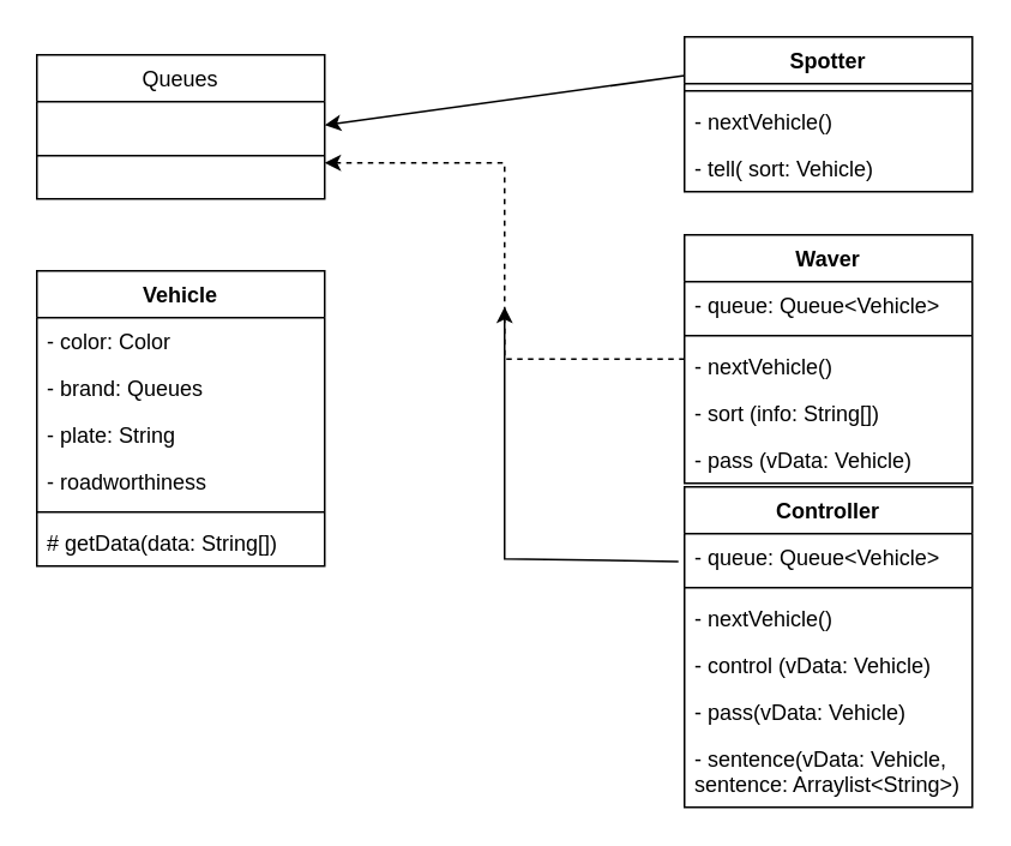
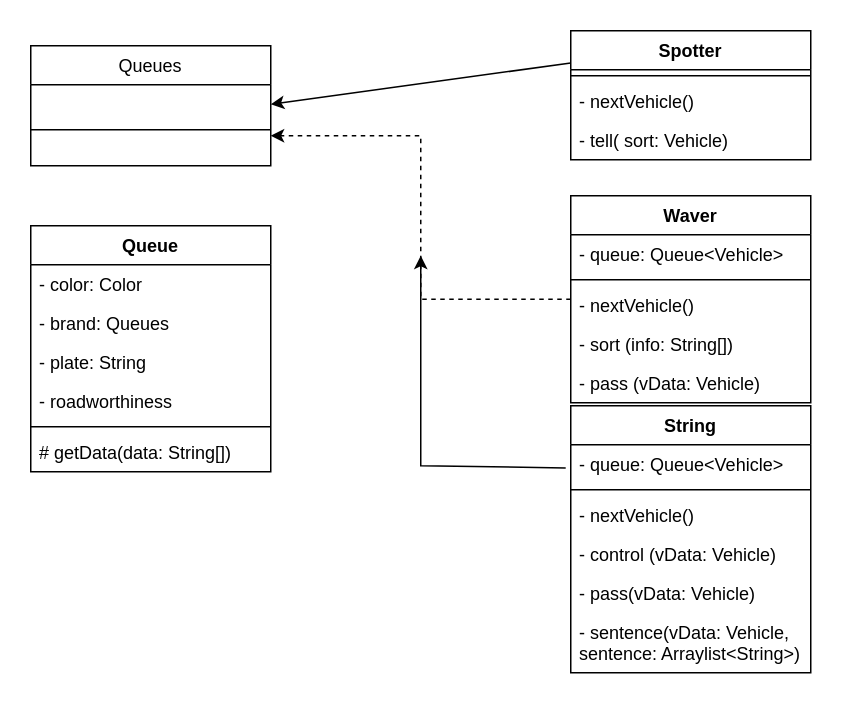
  <mxCell id="0" />
  <mxCell id="1" parent="0" />
  <mxCell id="2" value="Queues" style="swimlane;fontStyle=0;align=center;verticalAlign=top;childLayout=stackLayout;horizontal=1;startSize=26;horizontalStack=0;resizeParent=1;resizeLast=0;collapsible=1;marginBottom=0;rounded=0;shadow=0;strokeWidth=1;" parent="1" vertex="1"><mxGeometry x="20" y="30" width="160" height="80" as="geometry"><mxRectangle x="130" y="380" width="160" height="26" as="alternateBounds" /></mxGeometry></mxCell>
  <mxCell id="3" value=" " style="text;strokeColor=none;fillColor=none;align=left;verticalAlign=top;spacingLeft=4;spacingRight=4;overflow=hidden;rotatable=0;points=[[0,0.5],[1,0.5]];portConstraint=eastwest;" vertex="1" parent="2"><mxGeometry y="26" width="160" height="26" as="geometry" /></mxCell>
  <mxCell id="4" value="" style="line;html=1;strokeWidth=1;align=left;verticalAlign=middle;spacingTop=-1;spacingLeft=3;spacingRight=3;rotatable=0;labelPosition=right;points=[];portConstraint=eastwest;" parent="2" vertex="1"><mxGeometry y="52" width="160" height="8" as="geometry" /></mxCell>
  <mxCell id="5" value="Spotter" style="swimlane;fontStyle=1;align=center;verticalAlign=top;childLayout=stackLayout;horizontal=1;startSize=26;horizontalStack=0;resizeParent=1;resizeParentMax=0;resizeLast=0;collapsible=1;marginBottom=0;" vertex="1" parent="1"><mxGeometry x="380" y="20" width="160" height="86" as="geometry" /></mxCell>
  <mxCell id="6" value="" style="line;strokeWidth=1;fillColor=none;align=left;verticalAlign=middle;spacingTop=-1;spacingLeft=3;spacingRight=3;rotatable=0;labelPosition=right;points=[];portConstraint=eastwest;strokeColor=inherit;" vertex="1" parent="5"><mxGeometry y="26" width="160" height="8" as="geometry" /></mxCell>
  <mxCell id="7" value="- nextVehicle()" style="text;strokeColor=none;fillColor=none;align=left;verticalAlign=top;spacingLeft=4;spacingRight=4;overflow=hidden;rotatable=0;points=[[0,0.5],[1,0.5]];portConstraint=eastwest;" vertex="1" parent="5"><mxGeometry y="34" width="160" height="26" as="geometry" /></mxCell>
  <mxCell id="8" value="- tell( sort: Vehicle)" style="text;strokeColor=none;fillColor=none;align=left;verticalAlign=top;spacingLeft=4;spacingRight=4;overflow=hidden;rotatable=0;points=[[0,0.5],[1,0.5]];portConstraint=eastwest;" vertex="1" parent="5"><mxGeometry y="60" width="160" height="26" as="geometry" /></mxCell>
  <mxCell id="9" style="edgeStyle=orthogonalEdgeStyle;rounded=0;orthogonalLoop=1;jettySize=auto;html=1;exitX=0;exitY=0.5;exitDx=0;exitDy=0;entryX=1;entryY=0.75;entryDx=0;entryDy=0;dashed=1;" edge="1" parent="1" source="10" target="2"><mxGeometry relative="1" as="geometry" /></mxCell>
  <mxCell id="10" value="Waver" style="swimlane;fontStyle=1;align=center;verticalAlign=top;childLayout=stackLayout;horizontal=1;startSize=26;horizontalStack=0;resizeParent=1;resizeParentMax=0;resizeLast=0;collapsible=1;marginBottom=0;" vertex="1" parent="1"><mxGeometry x="380" y="130" width="160" height="138" as="geometry" /></mxCell>
  <mxCell id="11" value="- queue: Queue&lt;Vehicle&gt;" style="text;strokeColor=none;fillColor=none;align=left;verticalAlign=top;spacingLeft=4;spacingRight=4;overflow=hidden;rotatable=0;points=[[0,0.5],[1,0.5]];portConstraint=eastwest;" vertex="1" parent="10"><mxGeometry y="26" width="160" height="26" as="geometry" /></mxCell>
  <mxCell id="12" value="" style="line;strokeWidth=1;fillColor=none;align=left;verticalAlign=middle;spacingTop=-1;spacingLeft=3;spacingRight=3;rotatable=0;labelPosition=right;points=[];portConstraint=eastwest;strokeColor=inherit;" vertex="1" parent="10"><mxGeometry y="52" width="160" height="8" as="geometry" /></mxCell>
  <mxCell id="13" value="- nextVehicle()" style="text;strokeColor=none;fillColor=none;align=left;verticalAlign=top;spacingLeft=4;spacingRight=4;overflow=hidden;rotatable=0;points=[[0,0.5],[1,0.5]];portConstraint=eastwest;" vertex="1" parent="10"><mxGeometry y="60" width="160" height="26" as="geometry" /></mxCell>
  <mxCell id="14" value="- sort (info: String[])" style="text;strokeColor=none;fillColor=none;align=left;verticalAlign=top;spacingLeft=4;spacingRight=4;overflow=hidden;rotatable=0;points=[[0,0.5],[1,0.5]];portConstraint=eastwest;" vertex="1" parent="10"><mxGeometry y="86" width="160" height="26" as="geometry" /></mxCell>
  <mxCell id="15" value="- pass (vData: Vehicle)" style="text;strokeColor=none;fillColor=none;align=left;verticalAlign=top;spacingLeft=4;spacingRight=4;overflow=hidden;rotatable=0;points=[[0,0.5],[1,0.5]];portConstraint=eastwest;" vertex="1" parent="10"><mxGeometry y="112" width="160" height="26" as="geometry" /></mxCell>
- <mxCell id="16" value="Controller" style="swimlane;fontStyle=1;align=center;verticalAlign=top;childLayout=stackLayout;horizontal=1;startSize=26;horizontalStack=0;resizeParent=1;resizeParentMax=0;resizeLast=0;collapsible=1;marginBottom=0;" vertex="1" parent="1"><mxGeometry x="380" y="270" width="160" height="178" as="geometry" /></mxCell>
+ <mxCell id="16" value="String" style="swimlane;fontStyle=1;align=center;verticalAlign=top;childLayout=stackLayout;horizontal=1;startSize=26;horizontalStack=0;resizeParent=1;resizeParentMax=0;resizeLast=0;collapsible=1;marginBottom=0;" vertex="1" parent="1"><mxGeometry x="380" y="270" width="160" height="178" as="geometry" /></mxCell>
  <mxCell id="17" value="- queue: Queue&lt;Vehicle&gt;" style="text;strokeColor=none;fillColor=none;align=left;verticalAlign=top;spacingLeft=4;spacingRight=4;overflow=hidden;rotatable=0;points=[[0,0.5],[1,0.5]];portConstraint=eastwest;" vertex="1" parent="16"><mxGeometry y="26" width="160" height="26" as="geometry" /></mxCell>
  <mxCell id="18" value="" style="line;strokeWidth=1;fillColor=none;align=left;verticalAlign=middle;spacingTop=-1;spacingLeft=3;spacingRight=3;rotatable=0;labelPosition=right;points=[];portConstraint=eastwest;strokeColor=inherit;" vertex="1" parent="16"><mxGeometry y="52" width="160" height="8" as="geometry" /></mxCell>
  <mxCell id="19" value="- nextVehicle()" style="text;strokeColor=none;fillColor=none;align=left;verticalAlign=top;spacingLeft=4;spacingRight=4;overflow=hidden;rotatable=0;points=[[0,0.5],[1,0.5]];portConstraint=eastwest;" vertex="1" parent="16"><mxGeometry y="60" width="160" height="26" as="geometry" /></mxCell>
  <mxCell id="20" value="- control (vData: Vehicle)" style="text;strokeColor=none;fillColor=none;align=left;verticalAlign=top;spacingLeft=4;spacingRight=4;overflow=hidden;rotatable=0;points=[[0,0.5],[1,0.5]];portConstraint=eastwest;" vertex="1" parent="16"><mxGeometry y="86" width="160" height="26" as="geometry" /></mxCell>
  <mxCell id="21" value="- pass(vData: Vehicle)" style="text;strokeColor=none;fillColor=none;align=left;verticalAlign=top;spacingLeft=4;spacingRight=4;overflow=hidden;rotatable=0;points=[[0,0.5],[1,0.5]];portConstraint=eastwest;" vertex="1" parent="16"><mxGeometry y="112" width="160" height="26" as="geometry" /></mxCell>
  <mxCell id="22" value="- sentence(vData: Vehicle, &#10;sentence: Arraylist&lt;String&gt;)" style="text;strokeColor=none;fillColor=none;align=left;verticalAlign=top;spacingLeft=4;spacingRight=4;overflow=hidden;rotatable=0;points=[[0,0.5],[1,0.5]];portConstraint=eastwest;" vertex="1" parent="16"><mxGeometry y="138" width="160" height="40" as="geometry" /></mxCell>
- <mxCell id="23" value="Vehicle" style="swimlane;fontStyle=1;align=center;verticalAlign=top;childLayout=stackLayout;horizontal=1;startSize=26;horizontalStack=0;resizeParent=1;resizeParentMax=0;resizeLast=0;collapsible=1;marginBottom=0;" vertex="1" parent="1"><mxGeometry x="20" y="150" width="160" height="164" as="geometry" /></mxCell>
+ <mxCell id="23" value="Queue" style="swimlane;fontStyle=1;align=center;verticalAlign=top;childLayout=stackLayout;horizontal=1;startSize=26;horizontalStack=0;resizeParent=1;resizeParentMax=0;resizeLast=0;collapsible=1;marginBottom=0;" vertex="1" parent="1"><mxGeometry x="20" y="150" width="160" height="164" as="geometry" /></mxCell>
  <mxCell id="24" value="- color: Color" style="text;strokeColor=none;fillColor=none;align=left;verticalAlign=top;spacingLeft=4;spacingRight=4;overflow=hidden;rotatable=0;points=[[0,0.5],[1,0.5]];portConstraint=eastwest;" vertex="1" parent="23"><mxGeometry y="26" width="160" height="26" as="geometry" /></mxCell>
  <mxCell id="25" value="- brand: Queues" style="text;strokeColor=none;fillColor=none;align=left;verticalAlign=top;spacingLeft=4;spacingRight=4;overflow=hidden;rotatable=0;points=[[0,0.5],[1,0.5]];portConstraint=eastwest;" vertex="1" parent="23"><mxGeometry y="52" width="160" height="26" as="geometry" /></mxCell>
  <mxCell id="26" value="- plate: String" style="text;strokeColor=none;fillColor=none;align=left;verticalAlign=top;spacingLeft=4;spacingRight=4;overflow=hidden;rotatable=0;points=[[0,0.5],[1,0.5]];portConstraint=eastwest;" vertex="1" parent="23"><mxGeometry y="78" width="160" height="26" as="geometry" /></mxCell>
  <mxCell id="27" value="- roadworthiness" style="text;strokeColor=none;fillColor=none;align=left;verticalAlign=top;spacingLeft=4;spacingRight=4;overflow=hidden;rotatable=0;points=[[0,0.5],[1,0.5]];portConstraint=eastwest;" vertex="1" parent="23"><mxGeometry y="104" width="160" height="26" as="geometry" /></mxCell>
  <mxCell id="28" value="" style="line;strokeWidth=1;fillColor=none;align=left;verticalAlign=middle;spacingTop=-1;spacingLeft=3;spacingRight=3;rotatable=0;labelPosition=right;points=[];portConstraint=eastwest;strokeColor=inherit;" vertex="1" parent="23"><mxGeometry y="130" width="160" height="8" as="geometry" /></mxCell>
  <mxCell id="29" value="# getData(data: String[])" style="text;strokeColor=none;fillColor=none;align=left;verticalAlign=top;spacingLeft=4;spacingRight=4;overflow=hidden;rotatable=0;points=[[0,0.5],[1,0.5]];portConstraint=eastwest;" vertex="1" parent="23"><mxGeometry y="138" width="160" height="26" as="geometry" /></mxCell>
  <mxCell id="30" value="" style="endArrow=classic;html=1;rounded=0;entryX=1;entryY=0.5;entryDx=0;entryDy=0;exitX=0;exitY=0.25;exitDx=0;exitDy=0;" edge="1" parent="1" source="5" target="3"><mxGeometry width="50" height="50" relative="1" as="geometry"><mxPoint x="250" y="110" as="sourcePoint" /><mxPoint x="300" y="60" as="targetPoint" /></mxGeometry></mxCell>
  <mxCell id="31" value="" style="endArrow=classic;html=1;rounded=0;exitX=-0.021;exitY=0.593;exitDx=0;exitDy=0;exitPerimeter=0;" edge="1" parent="1"><mxGeometry width="50" height="50" relative="1" as="geometry"><mxPoint x="376.64" y="311.418" as="sourcePoint" /><mxPoint x="280" y="170" as="targetPoint" /><Array as="points"><mxPoint x="280" y="310" /></Array></mxGeometry></mxCell>
